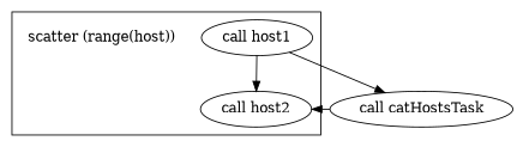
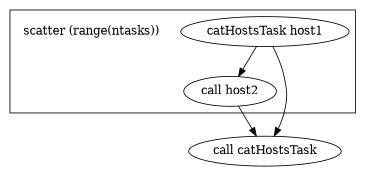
  digraph {
    compound=true
-   "call host1"
+   "call host1" [label="catHostsTask host1"]
    "call host2"
-   "scatter (range(ntasks))" [shape=plaintext label="scatter (range(host))"]
+   "scatter (range(ntasks))" [shape=plaintext]
    "call catHostsTask"
    subgraph cluster_1 {
      "call host1"
      "call host2"
      "scatter (range(ntasks))"
    }
    "call host1" -> "call host2"
    "call host1" -> "call catHostsTask"
-   "call catHostsTask" -> "call host2"
+   "call host2" -> "call catHostsTask"
  }
